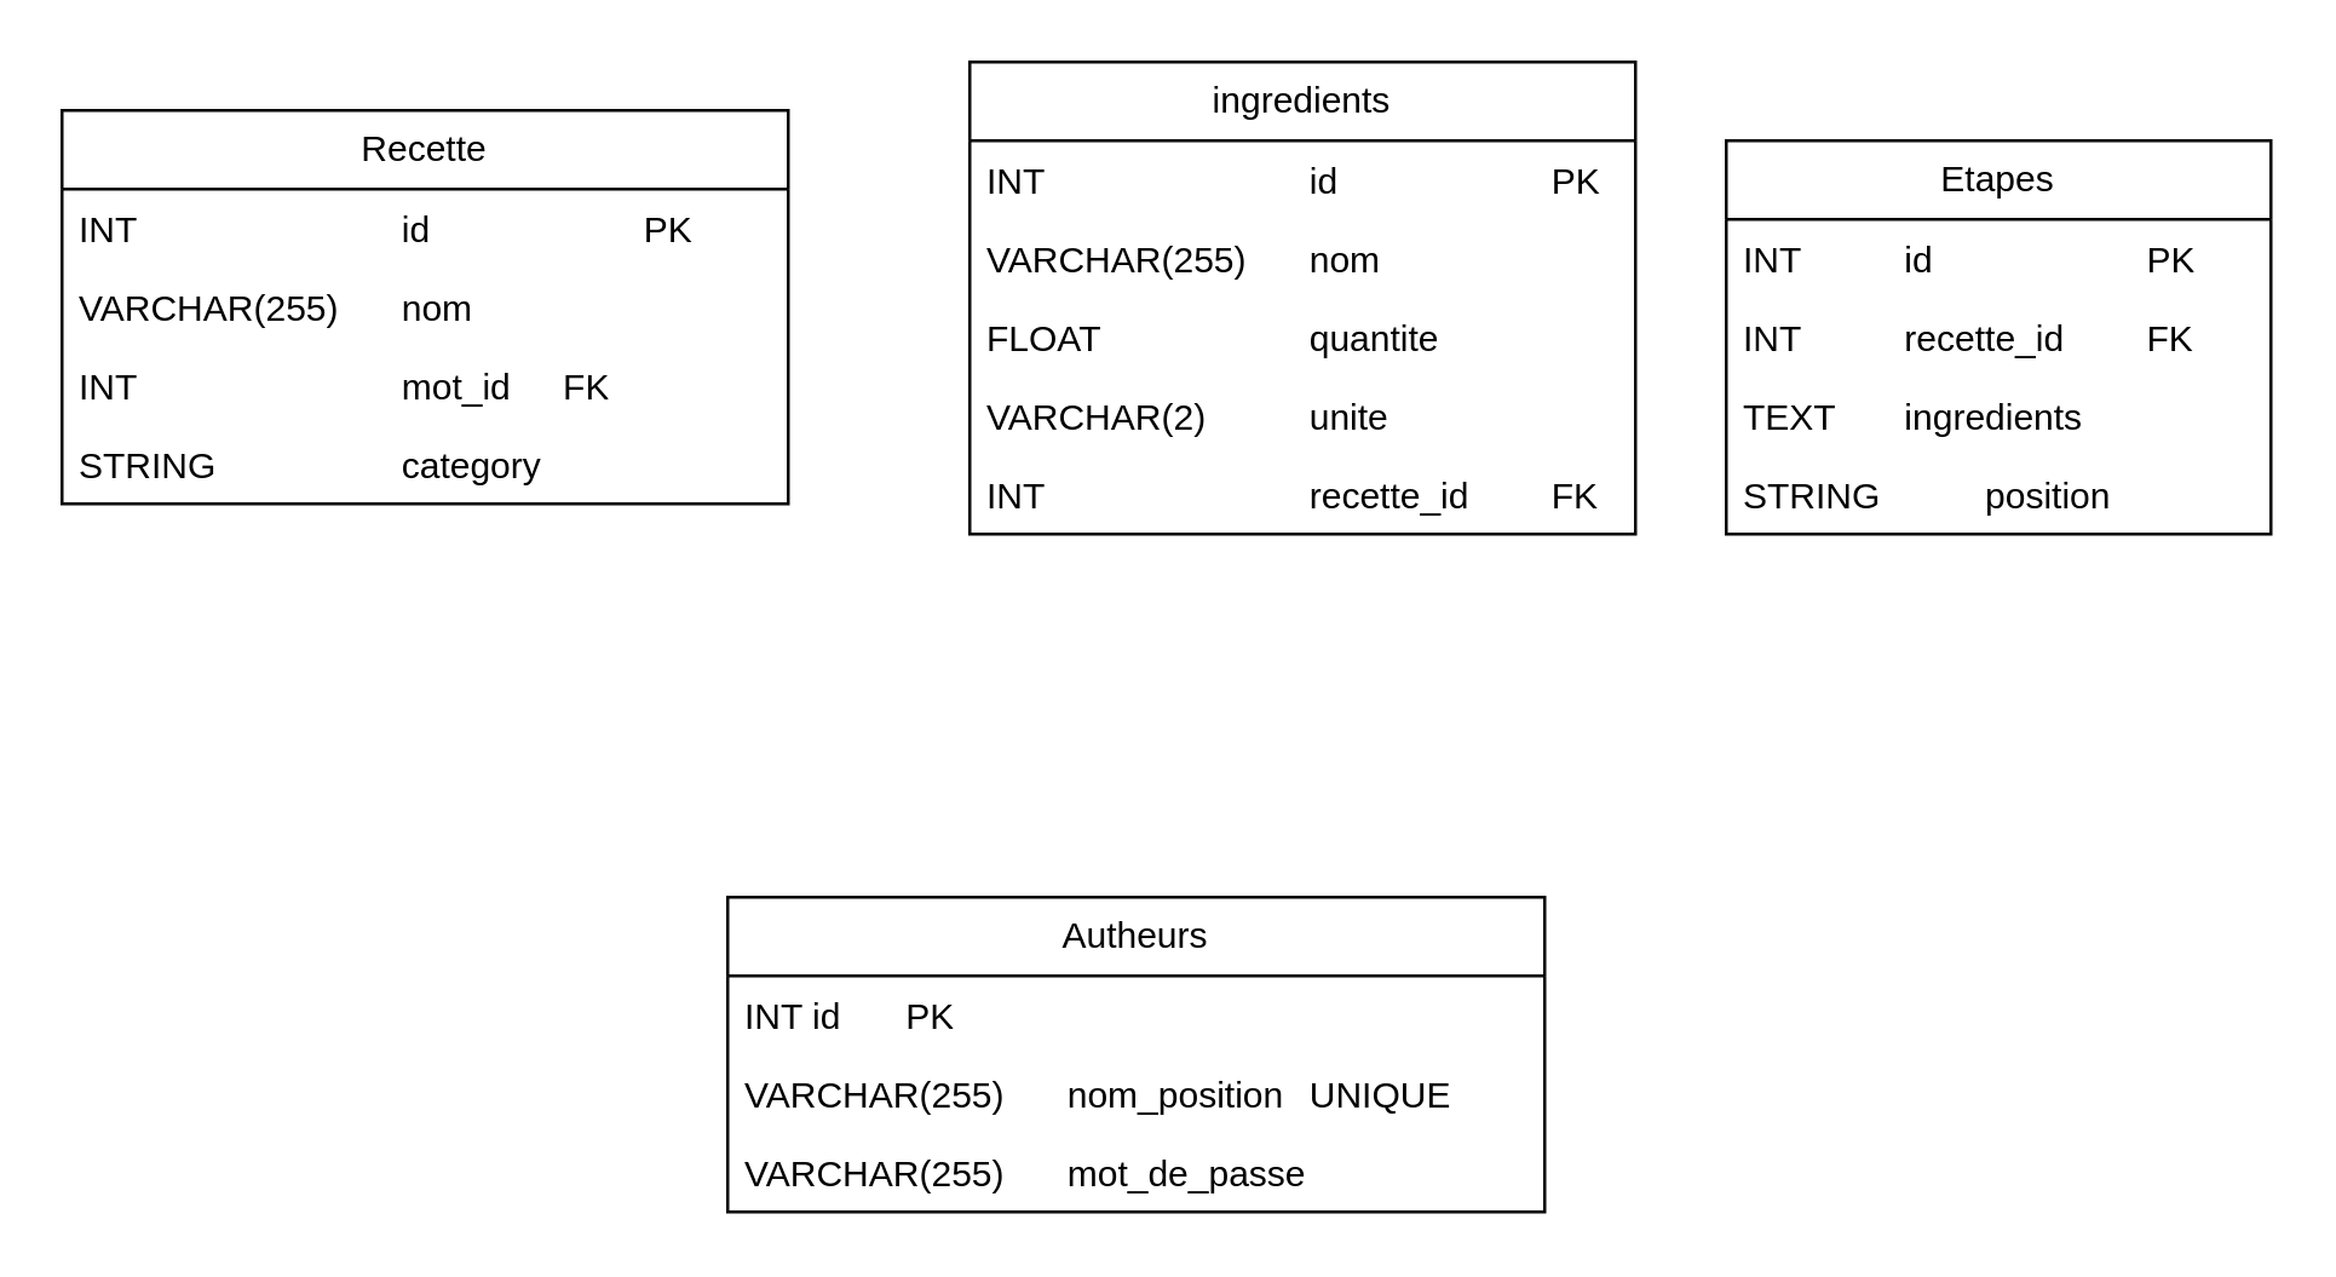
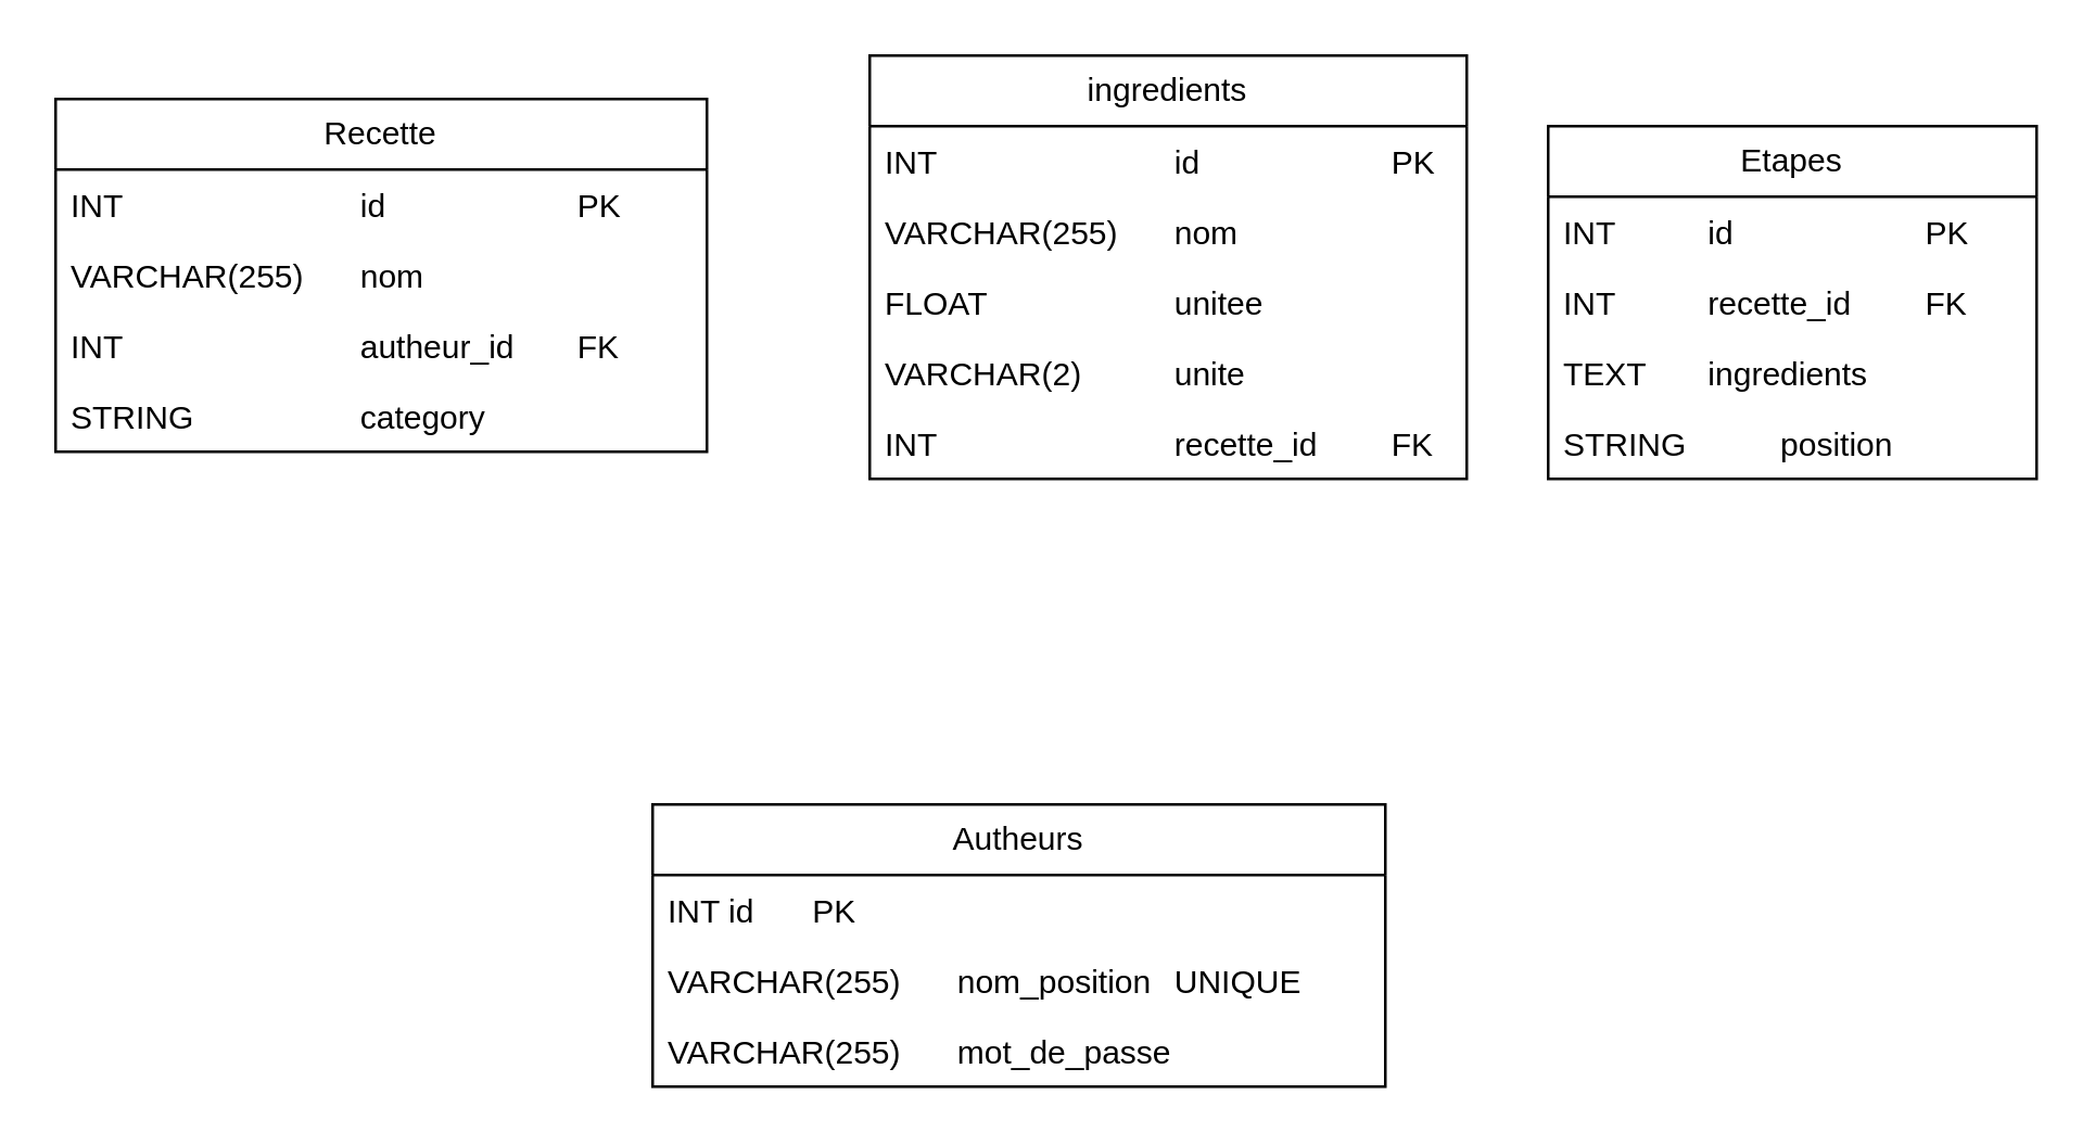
  <mxCell id="0" />
  <mxCell id="1" parent="0" />
  <mxCell id="2" value="Recette" style="swimlane;fontStyle=0;childLayout=stackLayout;horizontal=1;startSize=26;fillColor=none;horizontalStack=0;resizeParent=1;resizeParentMax=0;resizeLast=0;collapsible=1;marginBottom=0;whiteSpace=wrap;html=1;" vertex="1" parent="1"><mxGeometry x="20" y="36" width="240" height="130" as="geometry" /></mxCell>
  <mxCell id="3" value="INT&lt;span style=&quot;white-space: pre;&quot;&gt;&#09;&lt;span style=&quot;white-space: pre;&quot;&gt;&#09;&lt;/span&gt;&lt;span style=&quot;white-space: pre;&quot;&gt;&#09;&lt;span style=&quot;white-space: pre;&quot;&gt;&#09;&lt;/span&gt;&lt;/span&gt;&lt;/span&gt;id &lt;span style=&quot;white-space: pre;&quot;&gt;&#09;&lt;span style=&quot;white-space: pre;&quot;&gt;&#09;&lt;/span&gt;&lt;span style=&quot;white-space: pre;&quot;&gt;&#09;&lt;/span&gt;&lt;/span&gt;PK" style="text;strokeColor=none;fillColor=none;align=left;verticalAlign=top;spacingLeft=4;spacingRight=4;overflow=hidden;rotatable=0;points=[[0,0.5],[1,0.5]];portConstraint=eastwest;whiteSpace=wrap;html=1;" vertex="1" parent="2"><mxGeometry y="26" width="240" height="26" as="geometry" /></mxCell>
  <mxCell id="4" value="VARCHAR(255)&lt;span style=&quot;white-space: pre;&quot;&gt;&#09;&lt;/span&gt;nom" style="text;strokeColor=none;fillColor=none;align=left;verticalAlign=top;spacingLeft=4;spacingRight=4;overflow=hidden;rotatable=0;points=[[0,0.5],[1,0.5]];portConstraint=eastwest;whiteSpace=wrap;html=1;" vertex="1" parent="2"><mxGeometry y="52" width="240" height="26" as="geometry" /></mxCell>
- <mxCell id="5" value="INT&lt;span style=&quot;white-space: pre;&quot;&gt;&#09;&lt;/span&gt;&lt;span style=&quot;white-space: pre;&quot;&gt;&#09;&lt;/span&gt;&lt;span style=&quot;white-space: pre;&quot;&gt;&#09;&lt;/span&gt;&lt;span style=&quot;white-space: pre;&quot;&gt;&#09;&lt;/span&gt;mot_id&lt;span style=&quot;white-space: pre;&quot;&gt;&#09;&lt;/span&gt;FK" style="text;strokeColor=none;fillColor=none;align=left;verticalAlign=top;spacingLeft=4;spacingRight=4;overflow=hidden;rotatable=0;points=[[0,0.5],[1,0.5]];portConstraint=eastwest;whiteSpace=wrap;html=1;" vertex="1" parent="2"><mxGeometry y="78" width="240" height="26" as="geometry" /></mxCell>
+ <mxCell id="5" value="INT&lt;span style=&quot;white-space: pre;&quot;&gt;&#09;&lt;/span&gt;&lt;span style=&quot;white-space: pre;&quot;&gt;&#09;&lt;/span&gt;&lt;span style=&quot;white-space: pre;&quot;&gt;&#09;&lt;/span&gt;&lt;span style=&quot;white-space: pre;&quot;&gt;&#09;&lt;/span&gt;autheur_id&lt;span style=&quot;white-space: pre;&quot;&gt;&#09;&lt;/span&gt;FK" style="text;strokeColor=none;fillColor=none;align=left;verticalAlign=top;spacingLeft=4;spacingRight=4;overflow=hidden;rotatable=0;points=[[0,0.5],[1,0.5]];portConstraint=eastwest;whiteSpace=wrap;html=1;" vertex="1" parent="2"><mxGeometry y="78" width="240" height="26" as="geometry" /></mxCell>
  <mxCell id="6" value="STRING&lt;span style=&quot;white-space: pre;&quot;&gt;&#09;&lt;/span&gt;&lt;span style=&quot;white-space: pre;&quot;&gt;&#09;&lt;/span&gt;&lt;span style=&quot;white-space: pre;&quot;&gt;&#09;&lt;/span&gt;category" style="text;strokeColor=none;fillColor=none;align=left;verticalAlign=top;spacingLeft=4;spacingRight=4;overflow=hidden;rotatable=0;points=[[0,0.5],[1,0.5]];portConstraint=eastwest;whiteSpace=wrap;html=1;" vertex="1" parent="2"><mxGeometry y="104" width="240" height="26" as="geometry" /></mxCell>
  <mxCell id="7" value="Etapes" style="swimlane;fontStyle=0;childLayout=stackLayout;horizontal=1;startSize=26;fillColor=none;horizontalStack=0;resizeParent=1;resizeParentMax=0;resizeLast=0;collapsible=1;marginBottom=0;whiteSpace=wrap;html=1;" vertex="1" parent="1"><mxGeometry x="570" y="46" width="180" height="130" as="geometry" /></mxCell>
  <mxCell id="8" value="INT &lt;span style=&quot;white-space: pre;&quot;&gt;&#09;&lt;/span&gt;&lt;span style=&quot;white-space: pre;&quot;&gt;&#09;&lt;/span&gt;id&lt;span style=&quot;white-space: pre;&quot;&gt;&#09;&lt;/span&gt;&lt;span style=&quot;white-space: pre;&quot;&gt;&#09;&lt;/span&gt;&lt;span style=&quot;white-space: pre;&quot;&gt;&#09;&lt;/span&gt;PK" style="text;strokeColor=none;fillColor=none;align=left;verticalAlign=top;spacingLeft=4;spacingRight=4;overflow=hidden;rotatable=0;points=[[0,0.5],[1,0.5]];portConstraint=eastwest;whiteSpace=wrap;html=1;" vertex="1" parent="7"><mxGeometry y="26" width="180" height="26" as="geometry" /></mxCell>
  <mxCell id="9" value="INT &lt;span style=&quot;white-space: pre;&quot;&gt;&#09;&lt;span style=&quot;white-space: pre;&quot;&gt;&#09;&lt;/span&gt;&lt;/span&gt;recette_id&lt;span style=&quot;white-space: pre;&quot;&gt;&#09;&lt;/span&gt;FK" style="text;strokeColor=none;fillColor=none;align=left;verticalAlign=top;spacingLeft=4;spacingRight=4;overflow=hidden;rotatable=0;points=[[0,0.5],[1,0.5]];portConstraint=eastwest;whiteSpace=wrap;html=1;" vertex="1" parent="7"><mxGeometry y="52" width="180" height="26" as="geometry" /></mxCell>
  <mxCell id="10" value="TEXT &lt;span style=&quot;white-space: pre;&quot;&gt;&#09;&lt;/span&gt;ingredients" style="text;strokeColor=none;fillColor=none;align=left;verticalAlign=top;spacingLeft=4;spacingRight=4;overflow=hidden;rotatable=0;points=[[0,0.5],[1,0.5]];portConstraint=eastwest;whiteSpace=wrap;html=1;" vertex="1" parent="7"><mxGeometry y="78" width="180" height="26" as="geometry" /></mxCell>
  <mxCell id="11" value="STRING &lt;span style=&quot;white-space: pre;&quot;&gt;&#09;&lt;/span&gt;&lt;span style=&quot;white-space: pre;&quot;&gt;&#09;&lt;/span&gt;position" style="text;strokeColor=none;fillColor=none;align=left;verticalAlign=top;spacingLeft=4;spacingRight=4;overflow=hidden;rotatable=0;points=[[0,0.5],[1,0.5]];portConstraint=eastwest;whiteSpace=wrap;html=1;" vertex="1" parent="7"><mxGeometry y="104" width="180" height="26" as="geometry" /></mxCell>
  <mxCell id="12" value="Autheurs" style="swimlane;fontStyle=0;childLayout=stackLayout;horizontal=1;startSize=26;fillColor=none;horizontalStack=0;resizeParent=1;resizeParentMax=0;resizeLast=0;collapsible=1;marginBottom=0;whiteSpace=wrap;html=1;" vertex="1" parent="1"><mxGeometry x="240" y="296" width="270" height="104" as="geometry" /></mxCell>
  <mxCell id="13" value="INT id&lt;span style=&quot;white-space: pre;&quot;&gt;&#09;&lt;/span&gt;PK" style="text;strokeColor=none;fillColor=none;align=left;verticalAlign=top;spacingLeft=4;spacingRight=4;overflow=hidden;rotatable=0;points=[[0,0.5],[1,0.5]];portConstraint=eastwest;whiteSpace=wrap;html=1;" vertex="1" parent="12"><mxGeometry y="26" width="270" height="26" as="geometry" /></mxCell>
  <mxCell id="14" value="VARCHAR(255)&lt;span style=&quot;white-space: pre;&quot;&gt;&#09;&lt;/span&gt;nom_position&lt;span style=&quot;white-space: pre;&quot;&gt;&#09;&lt;/span&gt;UNIQUE" style="text;strokeColor=none;fillColor=none;align=left;verticalAlign=top;spacingLeft=4;spacingRight=4;overflow=hidden;rotatable=0;points=[[0,0.5],[1,0.5]];portConstraint=eastwest;whiteSpace=wrap;html=1;" vertex="1" parent="12"><mxGeometry y="52" width="270" height="26" as="geometry" /></mxCell>
  <mxCell id="15" value="VARCHAR(255)&lt;span style=&quot;white-space: pre;&quot;&gt;&#09;&lt;/span&gt;mot_de_passe&lt;span style=&quot;white-space: pre;&quot;&gt;&#09;&lt;/span&gt;" style="text;strokeColor=none;fillColor=none;align=left;verticalAlign=top;spacingLeft=4;spacingRight=4;overflow=hidden;rotatable=0;points=[[0,0.5],[1,0.5]];portConstraint=eastwest;whiteSpace=wrap;html=1;" vertex="1" parent="12"><mxGeometry y="78" width="270" height="26" as="geometry" /></mxCell>
  <mxCell id="16" value="ingredients" style="swimlane;fontStyle=0;childLayout=stackLayout;horizontal=1;startSize=26;fillColor=none;horizontalStack=0;resizeParent=1;resizeParentMax=0;resizeLast=0;collapsible=1;marginBottom=0;whiteSpace=wrap;html=1;" vertex="1" parent="1"><mxGeometry x="320" y="20" width="220" height="156" as="geometry" /></mxCell>
  <mxCell id="17" value="INT &lt;span style=&quot;white-space: pre;&quot;&gt;&#09;&lt;/span&gt;&lt;span style=&quot;white-space: pre;&quot;&gt;&#09;&lt;/span&gt;&lt;span style=&quot;white-space: pre;&quot;&gt;&#09;&lt;/span&gt;&lt;span style=&quot;white-space: pre;&quot;&gt;&#09;&lt;/span&gt;id &lt;span style=&quot;white-space: pre;&quot;&gt;&#09;&lt;/span&gt;&lt;span style=&quot;white-space: pre;&quot;&gt;&#09;&lt;/span&gt;&lt;span style=&quot;white-space: pre;&quot;&gt;&#09;&lt;/span&gt;PK" style="text;strokeColor=none;fillColor=none;align=left;verticalAlign=top;spacingLeft=4;spacingRight=4;overflow=hidden;rotatable=0;points=[[0,0.5],[1,0.5]];portConstraint=eastwest;whiteSpace=wrap;html=1;" vertex="1" parent="16"><mxGeometry y="26" width="220" height="26" as="geometry" /></mxCell>
  <mxCell id="18" value="VARCHAR(255)&lt;span style=&quot;white-space: pre;&quot;&gt;&#09;&lt;/span&gt;nom" style="text;strokeColor=none;fillColor=none;align=left;verticalAlign=top;spacingLeft=4;spacingRight=4;overflow=hidden;rotatable=0;points=[[0,0.5],[1,0.5]];portConstraint=eastwest;whiteSpace=wrap;html=1;" vertex="1" parent="16"><mxGeometry y="52" width="220" height="26" as="geometry" /></mxCell>
- <mxCell id="19" value="FLOAT&lt;span style=&quot;white-space: pre;&quot;&gt;&#09;&lt;/span&gt;&lt;span style=&quot;white-space: pre;&quot;&gt;&#09;&lt;span style=&quot;white-space: pre;&quot;&gt;&#09;&lt;/span&gt;quantit&lt;/span&gt;e" style="text;strokeColor=none;fillColor=none;align=left;verticalAlign=top;spacingLeft=4;spacingRight=4;overflow=hidden;rotatable=0;points=[[0,0.5],[1,0.5]];portConstraint=eastwest;whiteSpace=wrap;html=1;" vertex="1" parent="16"><mxGeometry y="78" width="220" height="26" as="geometry" /></mxCell>
+ <mxCell id="19" value="FLOAT&lt;span style=&quot;white-space: pre;&quot;&gt;&#09;&lt;/span&gt;&lt;span style=&quot;white-space: pre;&quot;&gt;&#09;&lt;span style=&quot;white-space: pre;&quot;&gt;&#09;&lt;/span&gt;unite&lt;/span&gt;e" style="text;strokeColor=none;fillColor=none;align=left;verticalAlign=top;spacingLeft=4;spacingRight=4;overflow=hidden;rotatable=0;points=[[0,0.5],[1,0.5]];portConstraint=eastwest;whiteSpace=wrap;html=1;" vertex="1" parent="16"><mxGeometry y="78" width="220" height="26" as="geometry" /></mxCell>
  <mxCell id="20" value="VARCHAR(2)&lt;span style=&quot;white-space: pre;&quot;&gt;&#09;&lt;/span&gt;&lt;span style=&quot;white-space: pre;&quot;&gt;&#09;&lt;/span&gt;unite" style="text;strokeColor=none;fillColor=none;align=left;verticalAlign=top;spacingLeft=4;spacingRight=4;overflow=hidden;rotatable=0;points=[[0,0.5],[1,0.5]];portConstraint=eastwest;whiteSpace=wrap;html=1;" vertex="1" parent="16"><mxGeometry y="104" width="220" height="26" as="geometry" /></mxCell>
  <mxCell id="21" value="INT&lt;span style=&quot;white-space: pre;&quot;&gt;&#09;&lt;/span&gt;&lt;span style=&quot;white-space: pre;&quot;&gt;&#09;&lt;/span&gt;&lt;span style=&quot;white-space: pre;&quot;&gt;&#09;&lt;/span&gt;&lt;span style=&quot;white-space: pre;&quot;&gt;&#09;&lt;/span&gt;recette_id&lt;span style=&quot;white-space: pre;&quot;&gt;&#09;&lt;/span&gt;FK" style="text;strokeColor=none;fillColor=none;align=left;verticalAlign=top;spacingLeft=4;spacingRight=4;overflow=hidden;rotatable=0;points=[[0,0.5],[1,0.5]];portConstraint=eastwest;whiteSpace=wrap;html=1;" vertex="1" parent="16"><mxGeometry y="130" width="220" height="26" as="geometry" /></mxCell>
